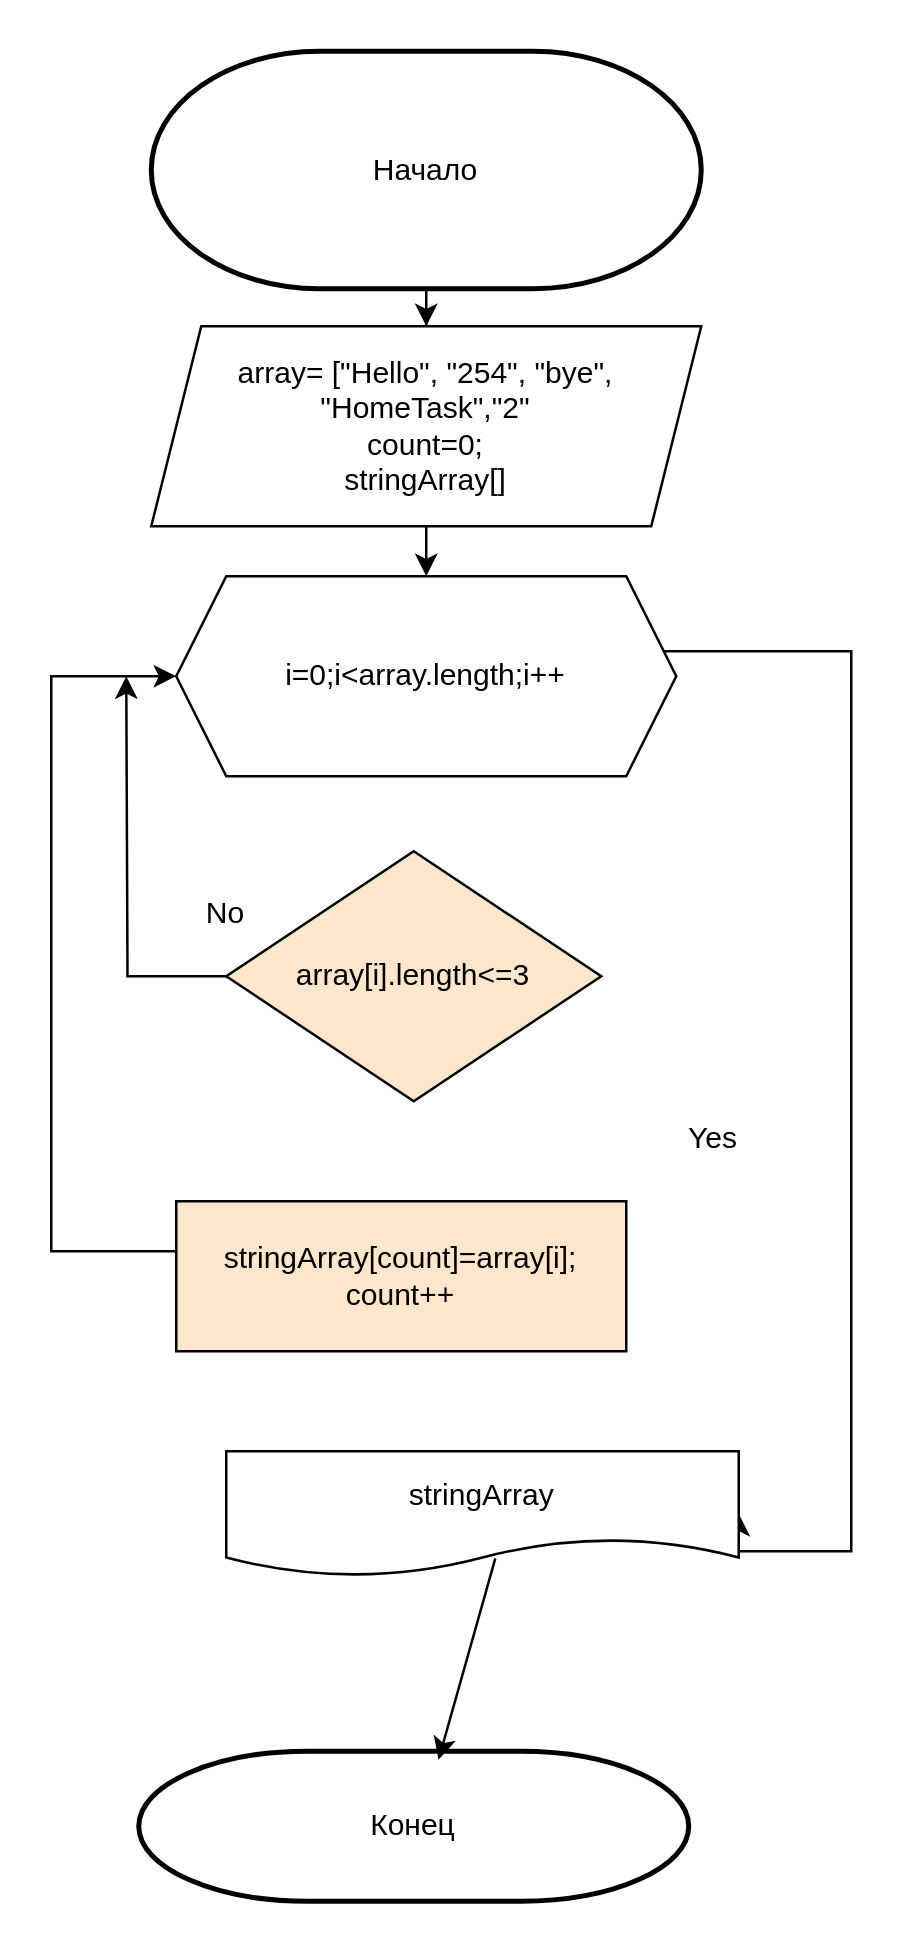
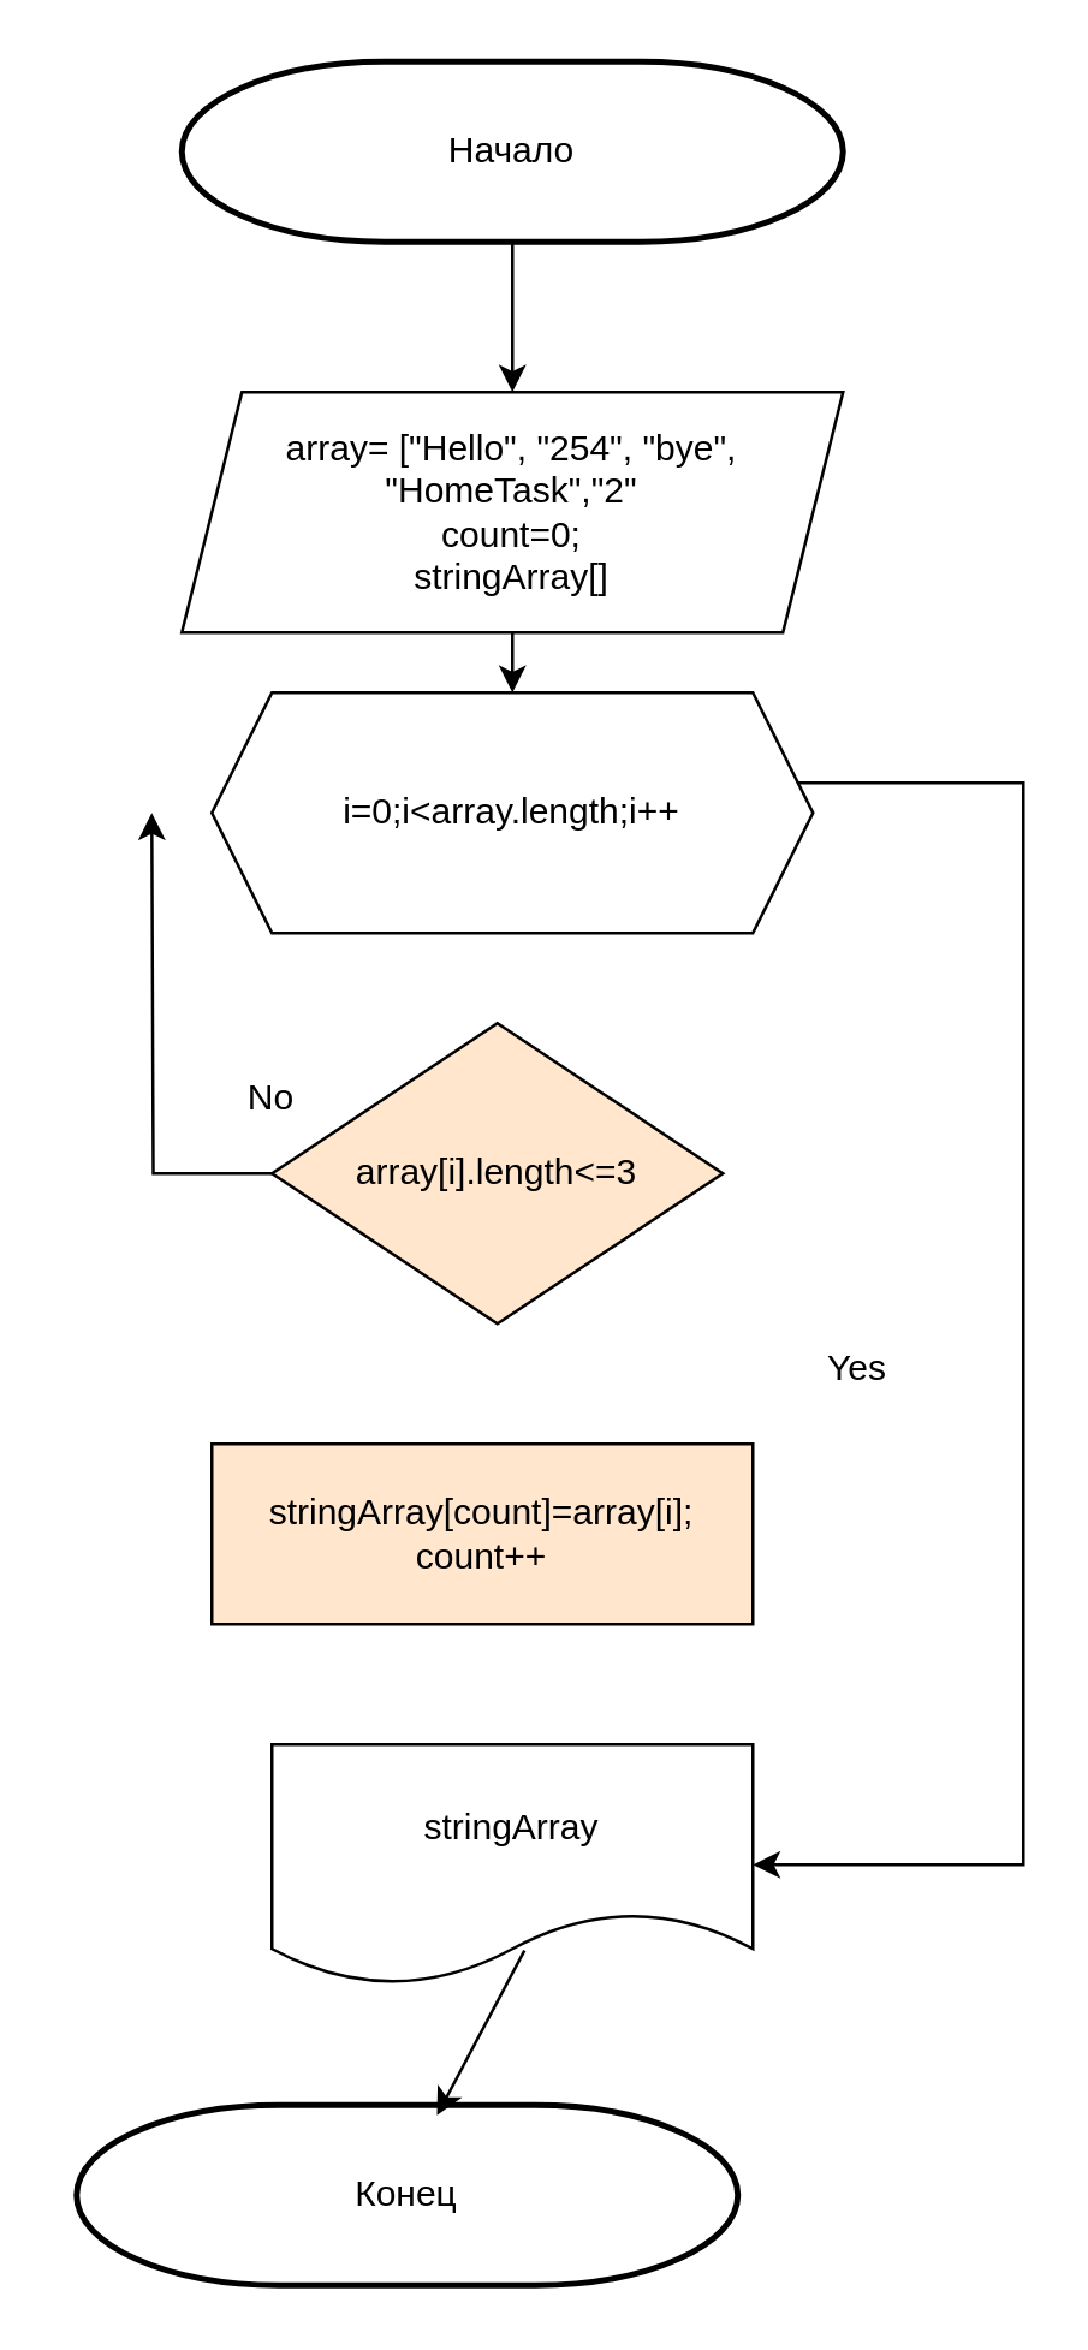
  <mxCell id="0" />
  <mxCell id="1" parent="0" />
  <mxCell id="2" style="edgeStyle=orthogonalEdgeStyle;rounded=0;orthogonalLoop=1;jettySize=auto;html=1;entryX=0.5;entryY=0;entryDx=0;entryDy=0;" edge="1" parent="1" source="3" target="4"><mxGeometry relative="1" as="geometry" /></mxCell>
- <mxCell id="3" value="Начало" style="strokeWidth=2;html=1;shape=mxgraph.flowchart.terminator;whiteSpace=wrap;" parent="1" vertex="1"><mxGeometry x="60" y="20" width="220" height="95" as="geometry" /></mxCell>
+ <mxCell id="3" value="Начало" style="strokeWidth=2;html=1;shape=mxgraph.flowchart.terminator;whiteSpace=wrap;" parent="1" vertex="1"><mxGeometry x="60" y="20" width="220" height="60" as="geometry" /></mxCell>
  <mxCell id="4" value="array= [&quot;Hello&quot;, &quot;254&quot;, &quot;bye&quot;,&lt;br&gt;&quot;HomeTask&quot;,&quot;2&quot;&lt;br&gt;count=0;&lt;br&gt;stringArray[]" style="shape=parallelogram;perimeter=parallelogramPerimeter;whiteSpace=wrap;html=1;fixedSize=1;" parent="1" vertex="1"><mxGeometry x="60" y="130" width="220" height="80" as="geometry" /></mxCell>
  <mxCell id="5" style="edgeStyle=orthogonalEdgeStyle;rounded=0;orthogonalLoop=1;jettySize=auto;html=1;entryX=1;entryY=0.5;entryDx=0;entryDy=0;" edge="1" parent="1" source="6" target="12"><mxGeometry relative="1" as="geometry"><Array as="points"><mxPoint x="340" y="260" /><mxPoint x="340" y="620" /></Array></mxGeometry></mxCell>
  <mxCell id="6" value="i=0;i&amp;lt;array.length;i++" style="shape=hexagon;perimeter=hexagonPerimeter2;whiteSpace=wrap;html=1;fixedSize=1;" parent="1" vertex="1"><mxGeometry x="70" y="230" width="200" height="80" as="geometry" /></mxCell>
  <mxCell id="7" style="edgeStyle=orthogonalEdgeStyle;rounded=0;orthogonalLoop=1;jettySize=auto;html=1;" edge="1" parent="1" source="8"><mxGeometry relative="1" as="geometry"><mxPoint x="50" y="270" as="targetPoint" /></mxGeometry></mxCell>
  <mxCell id="8" value="array[i].length&amp;lt;=3" style="rhombus;whiteSpace=wrap;html=1;fillColor=#ffe6cc;" parent="1" vertex="1"><mxGeometry x="90" y="340" width="150" height="100" as="geometry" /></mxCell>
- <mxCell id="9" style="edgeStyle=orthogonalEdgeStyle;rounded=0;orthogonalLoop=1;jettySize=auto;html=1;entryX=0;entryY=0.5;entryDx=0;entryDy=0;" edge="1" parent="1" source="10" target="6"><mxGeometry relative="1" as="geometry"><mxPoint x="140" y="269" as="targetPoint" /><Array as="points"><mxPoint x="20" y="500" /><mxPoint x="20" y="270" /></Array></mxGeometry></mxCell>
  <mxCell id="10" value="stringArray[count]=array[i];&lt;br&gt;count++" style="rounded=0;whiteSpace=wrap;html=1;fillColor=#ffe6cc;" parent="1" vertex="1"><mxGeometry x="70" y="480" width="180" height="60" as="geometry" /></mxCell>
  <mxCell id="11" value="No" style="text;html=1;strokeColor=none;fillColor=none;align=center;verticalAlign=middle;whiteSpace=wrap;rounded=0;" parent="1" vertex="1"><mxGeometry x="60" y="350" width="60" height="30" as="geometry" /></mxCell>
- <mxCell id="12" value="stringArray" style="shape=document;whiteSpace=wrap;html=1;boundedLbl=1;" vertex="1" parent="1"><mxGeometry x="90" y="580" width="205" height="50" as="geometry" /></mxCell>
+ <mxCell id="12" value="stringArray" style="shape=document;whiteSpace=wrap;html=1;boundedLbl=1;" vertex="1" parent="1"><mxGeometry x="90" y="580" width="160" height="80" as="geometry" /></mxCell>
  <mxCell id="13" value="Yes" style="text;html=1;strokeColor=none;fillColor=none;align=center;verticalAlign=middle;whiteSpace=wrap;rounded=0;" vertex="1" parent="1"><mxGeometry x="255" y="440" width="60" height="30" as="geometry" /></mxCell>
  <mxCell id="14" style="edgeStyle=orthogonalEdgeStyle;rounded=0;orthogonalLoop=1;jettySize=auto;html=1;entryX=0.5;entryY=0;entryDx=0;entryDy=0;" edge="1" parent="1" target="6"><mxGeometry relative="1" as="geometry"><mxPoint x="170" y="210" as="sourcePoint" /><mxPoint x="170" y="210" as="targetPoint" /></mxGeometry></mxCell>
- <mxCell id="15" value="Конец" style="strokeWidth=2;html=1;shape=mxgraph.flowchart.terminator;whiteSpace=wrap;" vertex="1" parent="1"><mxGeometry x="55" y="700" width="220" height="60" as="geometry" /></mxCell>
+ <mxCell id="15" value="Конец" style="strokeWidth=2;html=1;shape=mxgraph.flowchart.terminator;whiteSpace=wrap;" vertex="1" parent="1"><mxGeometry x="25" y="700" width="220" height="60" as="geometry" /></mxCell>
  <mxCell id="16" value="" style="endArrow=classic;html=1;rounded=0;exitX=0.525;exitY=0.857;exitDx=0;exitDy=0;exitPerimeter=0;entryX=0.545;entryY=0.057;entryDx=0;entryDy=0;entryPerimeter=0;" edge="1" parent="1" source="12" target="15"><mxGeometry width="50" height="50" relative="1" as="geometry"><mxPoint x="370" y="800" as="sourcePoint" /><mxPoint x="420" y="750" as="targetPoint" /></mxGeometry></mxCell>
